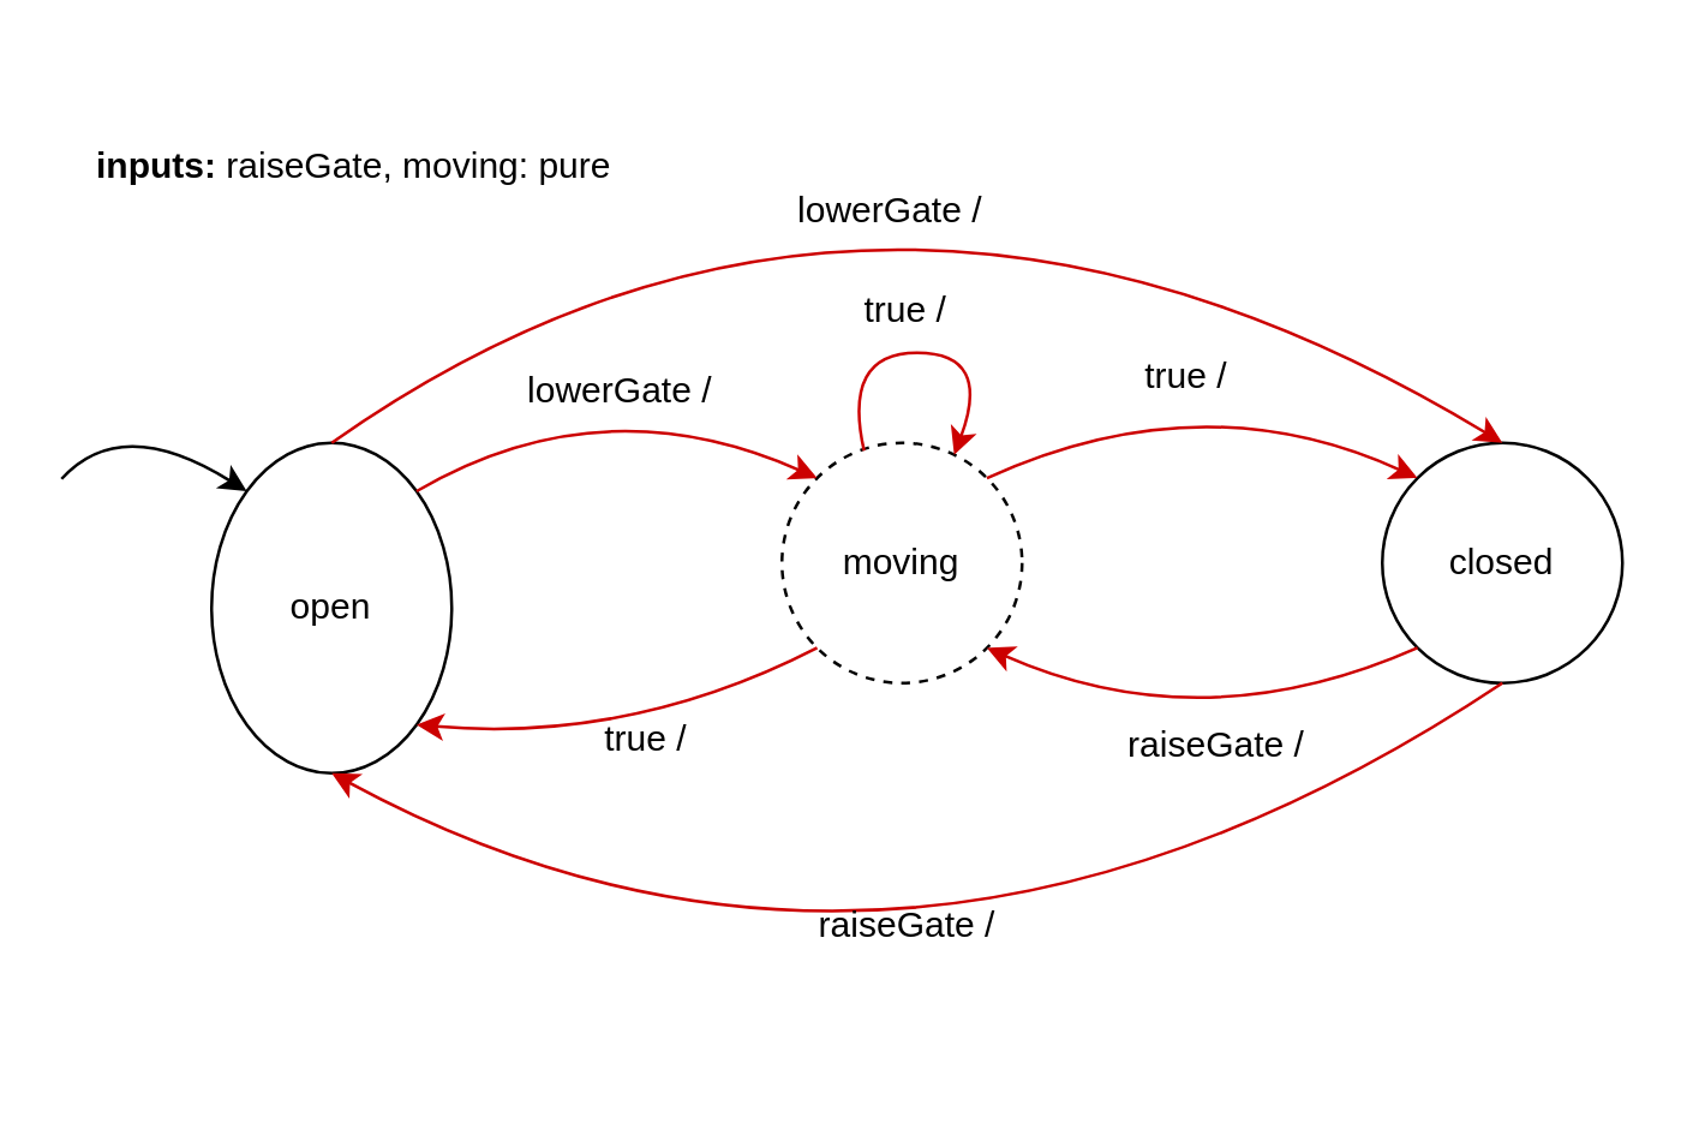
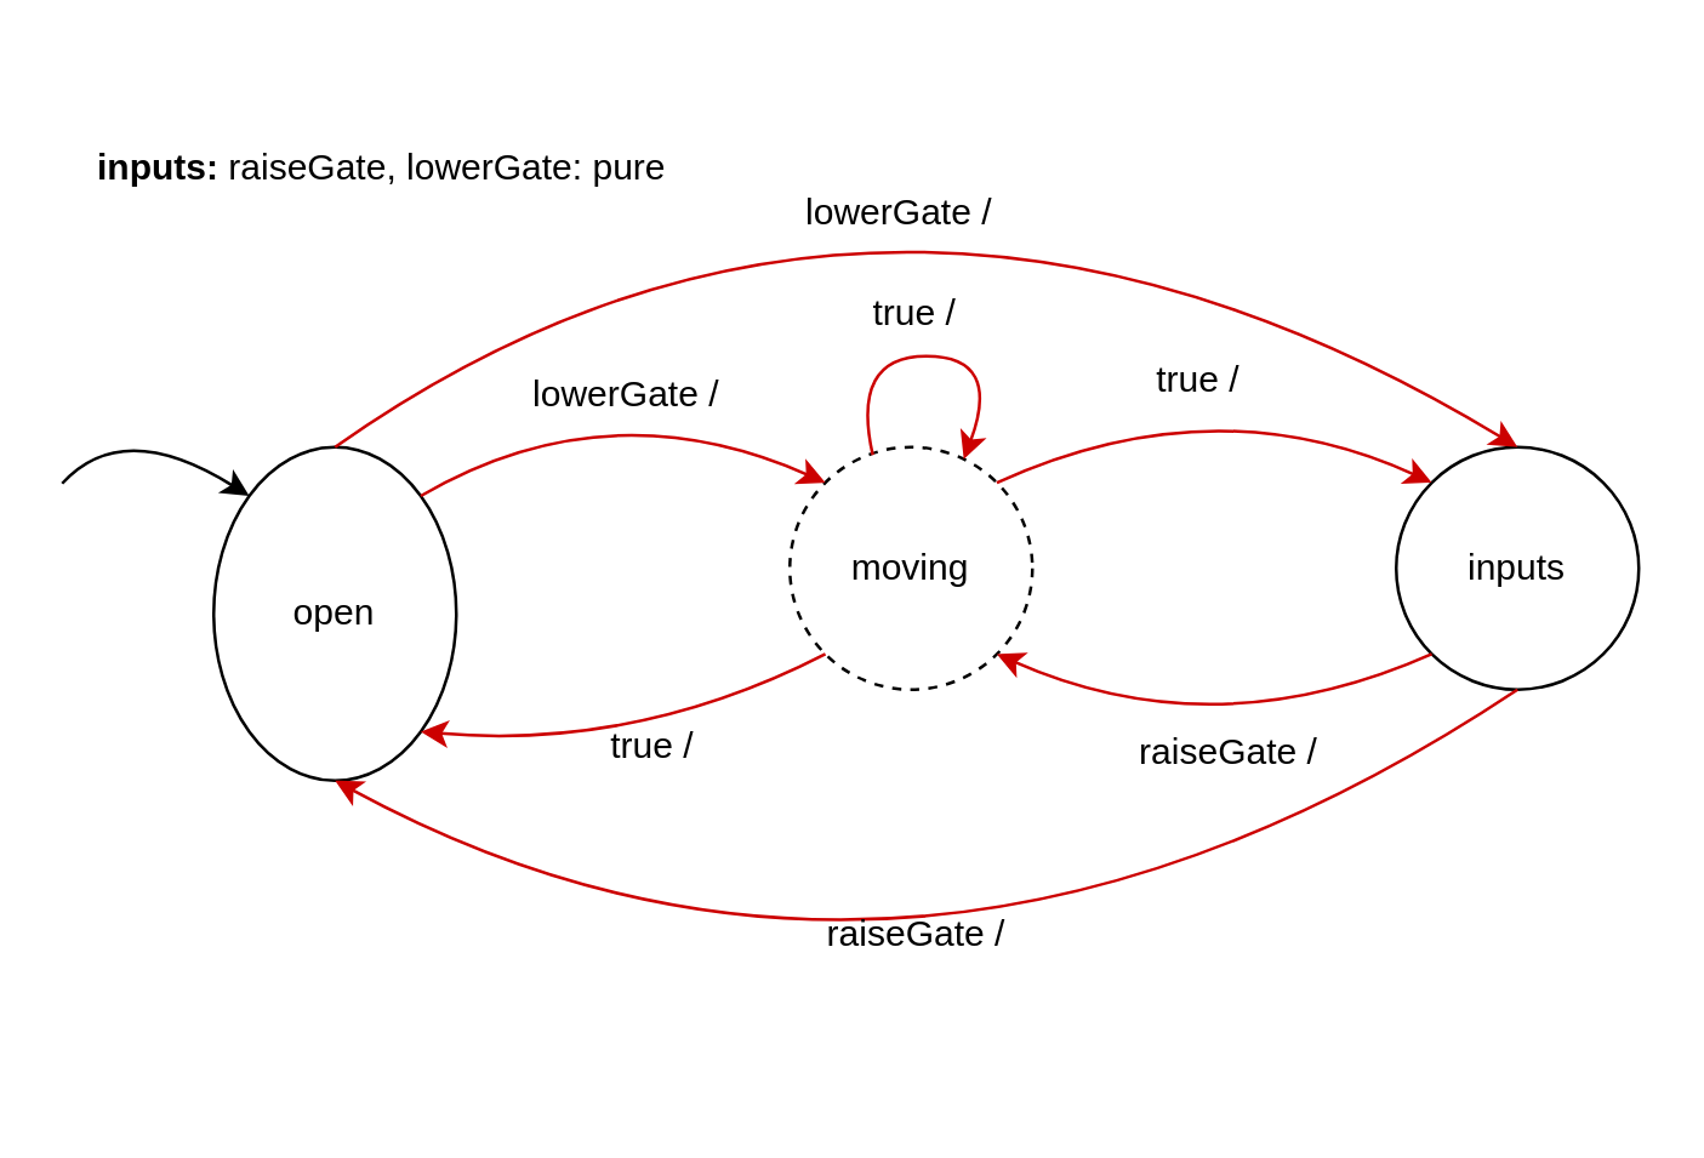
  <mxCell id="0" />
  <mxCell id="1" parent="0" />
- <mxCell id="2" value="&lt;b&gt;inputs:&amp;nbsp;&lt;/b&gt;raiseGate, moving: pure" style="text;html=1;strokeColor=none;fillColor=none;align=left;verticalAlign=middle;whiteSpace=wrap;rounded=0;" parent="1" vertex="1"><mxGeometry x="30" y="40" width="200" height="30" as="geometry" /></mxCell>
+ <mxCell id="2" value="&lt;b&gt;inputs:&amp;nbsp;&lt;/b&gt;raiseGate, lowerGate: pure" style="text;html=1;strokeColor=none;fillColor=none;align=left;verticalAlign=middle;whiteSpace=wrap;rounded=0;" parent="1" vertex="1"><mxGeometry x="30" y="40" width="200" height="30" as="geometry" /></mxCell>
  <mxCell id="3" value="open" style="ellipse;whiteSpace=wrap;html=1;aspect=fixed;" parent="1" vertex="1"><mxGeometry x="70" y="147" width="80" height="110" as="geometry" /></mxCell>
  <mxCell id="4" value="moving" style="ellipse;whiteSpace=wrap;html=1;aspect=fixed;dashed=1;" parent="1" vertex="1"><mxGeometry x="260" y="147" width="80" height="80" as="geometry" /></mxCell>
  <mxCell id="5" value="" style="endArrow=classic;html=1;entryX=0;entryY=0;entryDx=0;entryDy=0;exitX=1;exitY=0;exitDx=0;exitDy=0;curved=1;strokeColor=#CC0000;" parent="1" source="3" target="4" edge="1"><mxGeometry width="50" height="50" relative="1" as="geometry"><mxPoint x="130" y="147" as="sourcePoint" /><mxPoint x="180" y="97" as="targetPoint" /><Array as="points"><mxPoint x="200" y="127" /></Array></mxGeometry></mxCell>
  <mxCell id="6" value="lowerGate /&amp;nbsp;" style="text;html=1;strokeColor=none;fillColor=none;align=center;verticalAlign=middle;whiteSpace=wrap;rounded=0;" parent="1" vertex="1"><mxGeometry x="168" y="110" width="80" height="40" as="geometry" /></mxCell>
  <mxCell id="7" value="raiseGate /" style="text;html=1;strokeColor=none;fillColor=none;align=center;verticalAlign=middle;whiteSpace=wrap;rounded=0;" parent="1" vertex="1"><mxGeometry x="365" y="233" width="80" height="30" as="geometry" /></mxCell>
  <mxCell id="8" value="" style="endArrow=classic;html=1;entryX=0;entryY=0;entryDx=0;entryDy=0;curved=1;" parent="1" target="3" edge="1"><mxGeometry width="50" height="50" relative="1" as="geometry"><mxPoint x="20" y="159" as="sourcePoint" /><mxPoint x="50" y="102" as="targetPoint" /><Array as="points"><mxPoint x="40" y="137" /></Array></mxGeometry></mxCell>
- <mxCell id="9" value="closed" style="ellipse;whiteSpace=wrap;html=1;aspect=fixed;" parent="1" vertex="1"><mxGeometry x="460" y="147" width="80" height="80" as="geometry" /></mxCell>
+ <mxCell id="9" value="inputs" style="ellipse;whiteSpace=wrap;html=1;aspect=fixed;" parent="1" vertex="1"><mxGeometry x="460" y="147" width="80" height="80" as="geometry" /></mxCell>
  <mxCell id="10" value="" style="endArrow=classic;html=1;entryX=1;entryY=1;entryDx=0;entryDy=0;exitX=0;exitY=1;exitDx=0;exitDy=0;curved=1;strokeColor=#CC0000;" parent="1" source="9" target="4" edge="1"><mxGeometry width="50" height="50" relative="1" as="geometry"><mxPoint x="360" y="227" as="sourcePoint" /><mxPoint x="410" y="177" as="targetPoint" /><Array as="points"><mxPoint x="400" y="247" /></Array></mxGeometry></mxCell>
  <mxCell id="11" value="" style="endArrow=classic;html=1;strokeColor=#CC0000;curved=1;entryX=0.717;entryY=0.05;entryDx=0;entryDy=0;entryPerimeter=0;exitX=0.342;exitY=0.033;exitDx=0;exitDy=0;exitPerimeter=0;" parent="1" source="4" target="4" edge="1"><mxGeometry width="50" height="50" relative="1" as="geometry"><mxPoint x="270" y="117" as="sourcePoint" /><mxPoint x="338.284" y="106.216" as="targetPoint" /><Array as="points"><mxPoint x="280" y="117" /><mxPoint x="330" y="117" /></Array></mxGeometry></mxCell>
  <mxCell id="12" value="true /" style="text;html=1;strokeColor=none;fillColor=none;align=center;verticalAlign=middle;whiteSpace=wrap;rounded=0;" parent="1" vertex="1"><mxGeometry x="270" y="94" width="63" height="18" as="geometry" /></mxCell>
  <mxCell id="13" value="true /" style="text;html=1;strokeColor=none;fillColor=none;align=center;verticalAlign=middle;whiteSpace=wrap;rounded=0;" parent="1" vertex="1"><mxGeometry x="365" y="116.5" width="60" height="17" as="geometry" /></mxCell>
  <mxCell id="14" value="" style="endArrow=classic;html=1;entryX=0;entryY=0;entryDx=0;entryDy=0;exitX=1;exitY=0;exitDx=0;exitDy=0;curved=1;strokeColor=#CC0000;" parent="1" source="4" target="9" edge="1"><mxGeometry width="50" height="50" relative="1" as="geometry"><mxPoint x="493.436" y="94.004" as="sourcePoint" /><mxPoint x="350.004" y="94.004" as="targetPoint" /><Array as="points"><mxPoint x="400" y="126" /></Array></mxGeometry></mxCell>
  <mxCell id="15" value="" style="endArrow=classic;html=1;entryX=1;entryY=1;entryDx=0;entryDy=0;exitX=0;exitY=1;exitDx=0;exitDy=0;curved=1;strokeColor=#CC0000;" parent="1" source="4" target="3" edge="1"><mxGeometry width="50" height="50" relative="1" as="geometry"><mxPoint x="150.004" y="259.716" as="sourcePoint" /><mxPoint x="293.436" y="259.716" as="targetPoint" /><Array as="points"><mxPoint x="210" y="247" /></Array></mxGeometry></mxCell>
  <mxCell id="16" value="true /" style="text;html=1;strokeColor=none;fillColor=none;align=center;verticalAlign=middle;whiteSpace=wrap;rounded=0;" parent="1" vertex="1"><mxGeometry x="185" y="237" width="60" height="17" as="geometry" /></mxCell>
  <mxCell id="17" value="" style="endArrow=classic;html=1;entryX=0.5;entryY=0;entryDx=0;entryDy=0;exitX=0.5;exitY=0;exitDx=0;exitDy=0;curved=1;strokeColor=#CC0000;" edge="1" parent="1" source="3" target="9"><mxGeometry width="50" height="50" relative="1" as="geometry"><mxPoint x="101.564" y="111.996" as="sourcePoint" /><mxPoint x="244.996" y="111.996" as="targetPoint" /><Array as="points"><mxPoint x="290" y="20" /></Array></mxGeometry></mxCell>
  <mxCell id="18" value="lowerGate /&amp;nbsp;" style="text;html=1;strokeColor=none;fillColor=none;align=center;verticalAlign=middle;whiteSpace=wrap;rounded=0;" vertex="1" parent="1"><mxGeometry x="258" y="58" width="80" height="23" as="geometry" /></mxCell>
  <mxCell id="19" value="" style="endArrow=classic;html=1;entryX=0.5;entryY=1;entryDx=0;entryDy=0;exitX=0.5;exitY=1;exitDx=0;exitDy=0;curved=1;strokeColor=#CC0000;" edge="1" parent="1" source="9" target="3"><mxGeometry width="50" height="50" relative="1" as="geometry"><mxPoint x="433.436" y="340.004" as="sourcePoint" /><mxPoint x="300.004" y="340.004" as="targetPoint" /><Array as="points"><mxPoint x="300" y="360" /></Array></mxGeometry></mxCell>
  <mxCell id="20" value="raiseGate /" style="text;html=1;strokeColor=none;fillColor=none;align=center;verticalAlign=middle;whiteSpace=wrap;rounded=0;" vertex="1" parent="1"><mxGeometry x="261.5" y="298" width="80" height="20" as="geometry" /></mxCell>
